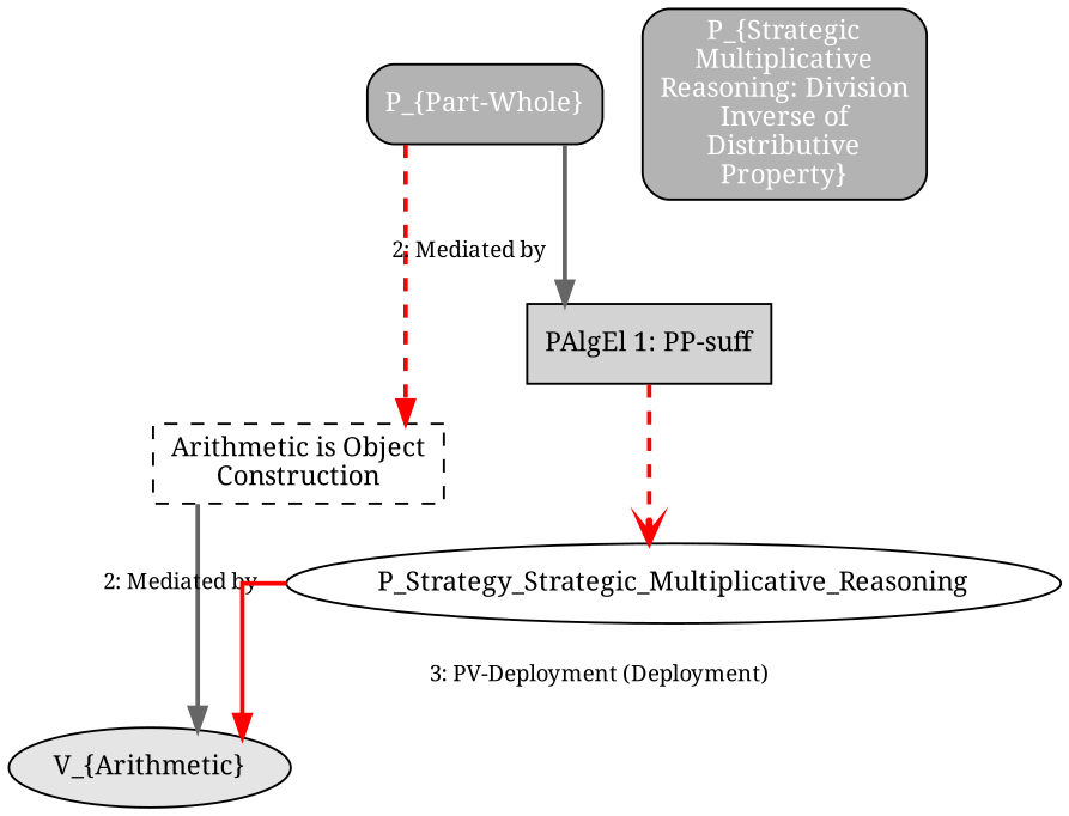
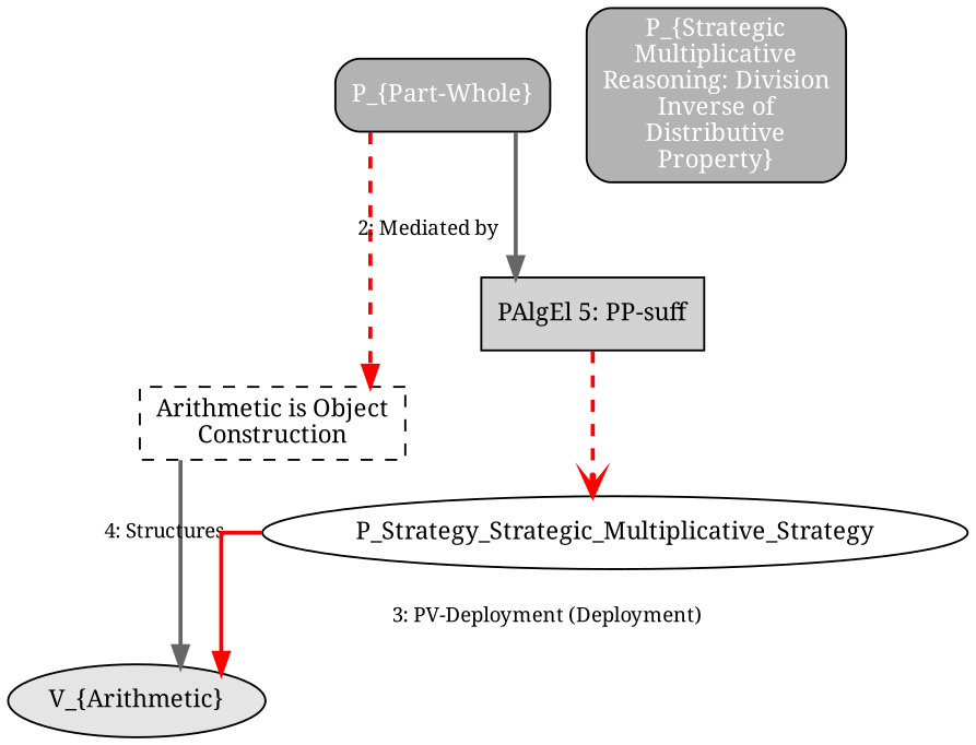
  digraph {
    rankdir=TB
    splines=ortho
    node [fontname=Serif fontsize=12 shape=box style="filled,rounded"]
    edge [arrowhead=normal color=red fontname=Serif fontsize=10 penwidth=2.0 style=dashed]
    n1 [fillcolor=gray70 fontcolor=white label="P_{Part-Whole}"]
    n2 [label="Arithmetic is Object\nConstruction" style=dashed]
-   n3 [fillcolor=lightgray fontcolor=black label="PAlgEl 1: PP-suff" style=filled]
+   n3 [fillcolor=lightgray fontcolor=black label="PAlgEl 5: PP-suff" style=filled]
    n4 [fillcolor=gray90 label="V_{Arithmetic}" shape=ellipse style=filled]
-   P_Strategy_Strategic_Multiplicative_Reasoning [shape="" style=""]
+   P_Strategy_Strategic_Multiplicative_Reasoning [label=P_Strategy_Strategic_Multiplicative_Strategy shape="" style=""]
    n6 [fillcolor=gray70 fontcolor=white label="P_{Strategic\nMultiplicative\nReasoning: Division\nInverse of\nDistributive\nProperty}"]
    n1 -> n2 [label="2: Mediated by"]
    n1 -> n3 [color=gray40 style=solid]
-   n2 -> n4 [color=gray40 label="2: Mediated by" style=bold]
+   n2 -> n4 [color=gray40 label="4: Structures" style=bold]
    n3 -> P_Strategy_Strategic_Multiplicative_Reasoning [arrowhead=vee headport=_Division_Inverse_of_Distributive_Property]
    P_Strategy_Strategic_Multiplicative_Reasoning -> n4 [label="3: PV-Deployment (Deployment)" style=solid tailport=_Division_Inverse_of_Distributive_Property]
  }
